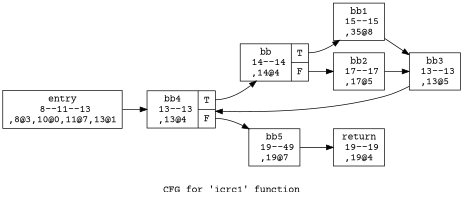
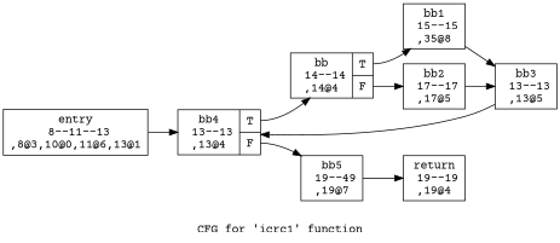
  digraph {
    fontname="Courier Prime"
    label="CFG for 'icrc1' function"
    rankdir=LR
    node [fontname="Courier Prime" shape=record]
    edge [fontname="Courier Prime"]
-   n1 [label="{entry\n 8--11--13\n,8@3,10@0,11@7,13@1\n}"]
+   n1 [label="{entry\n 8--11--13\n,8@3,10@0,11@6,13@1\n}"]
    n2 [label="{bb4\n 13--13\n,13@4\n|{<s0>T|<s1>F}}"]
    n3 [label="{bb\n 14--14\n,14@4\n|{<s0>T|<s1>F}}"]
    n4 [label="{bb5\n 19--49\n,19@7\n}"]
    n5 [label="{bb1\n 15--15\n,35@8\n}"]
    n6 [label="{bb2\n 17--17\n,17@5\n}"]
    n7 [label="{return\n 19--19\n,19@4\n}"]
    n8 [label="{bb3\n 13--13\n,13@5\n}"]
    n1 -> n2
    n2 -> n3 [tailport=s0]
    n2 -> n4 [tailport=s1]
    n3 -> n5 [tailport=s0]
    n3 -> n6 [tailport=s1]
    n4 -> n7
    n5 -> n8
    n6 -> n8
    n8 -> n2
  }
